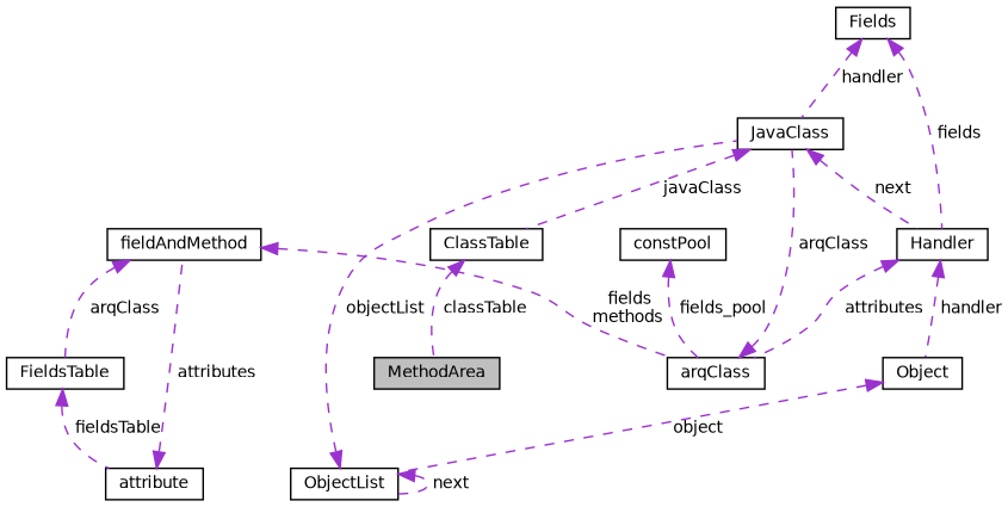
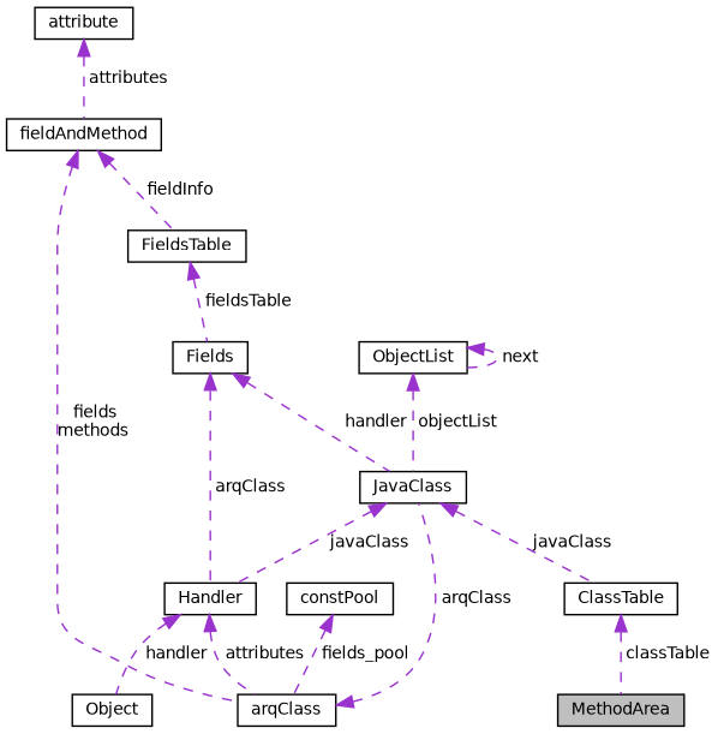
  digraph {
    node [color=black fillcolor=white fontname=Helvetica fontsize=10 shape=record style=filled]
    edge [color=darkorchid3 dir=back fontname=Helvetica fontsize=10 labelfontname=Helvetica labelfontsize=10 style=dashed]
    n1 [fillcolor=grey75 fontcolor=black height=0.2 label=MethodArea width=0.4]
    n2 [height=0.2 label=ClassTable width=0.4]
    n3 [height=0.2 label=JavaClass width=0.4]
    n4 [height=0.2 label=Handler width=0.4]
    n5 [height=0.2 label=arqClass width=0.4]
    n6 [height=0.2 label=Object width=0.4]
    n7 [height=0.2 label=Fields width=0.4]
    n8 [height=0.2 label=FieldsTable width=0.4]
    n9 [height=0.2 label=fieldAndMethod width=0.4]
    n10 [height=0.2 label=attribute width=0.4]
    n11 [height=0.2 label=constPool width=0.4]
    n12 [height=0.2 label=ObjectList width=0.4]
    n2 -> n1 [label=" classTable"]
    n3 -> n2 [label=" javaClass"]
-   n3 -> n4 [label=" next"]
+   n3 -> n4 [label=" javaClass"]
    n4 -> n5 [label=" attributes"]
    n4 -> n6 [label=" handler"]
    n5 -> n3 [label=" arqClass"]
-   n6 -> n12 [label=" object"]
    n7 -> n3 [label=" handler"]
-   n7 -> n4 [label=" fields"]
-   n8 -> n10 [label=" fieldsTable"]
+   n7 -> n4 [label=" arqClass"]
+   n8 -> n7 [label=" fieldsTable"]
    n9 -> n5 [label=" fields\nmethods"]
-   n9 -> n8 [label=" arqClass"]
+   n9 -> n8 [label=" fieldInfo"]
    n10 -> n9 [label=" attributes"]
    n11 -> n5 [label=" fields_pool"]
    n12 -> n3 [label=" objectList"]
    n12 -> n12 [label=" next"]
  }
